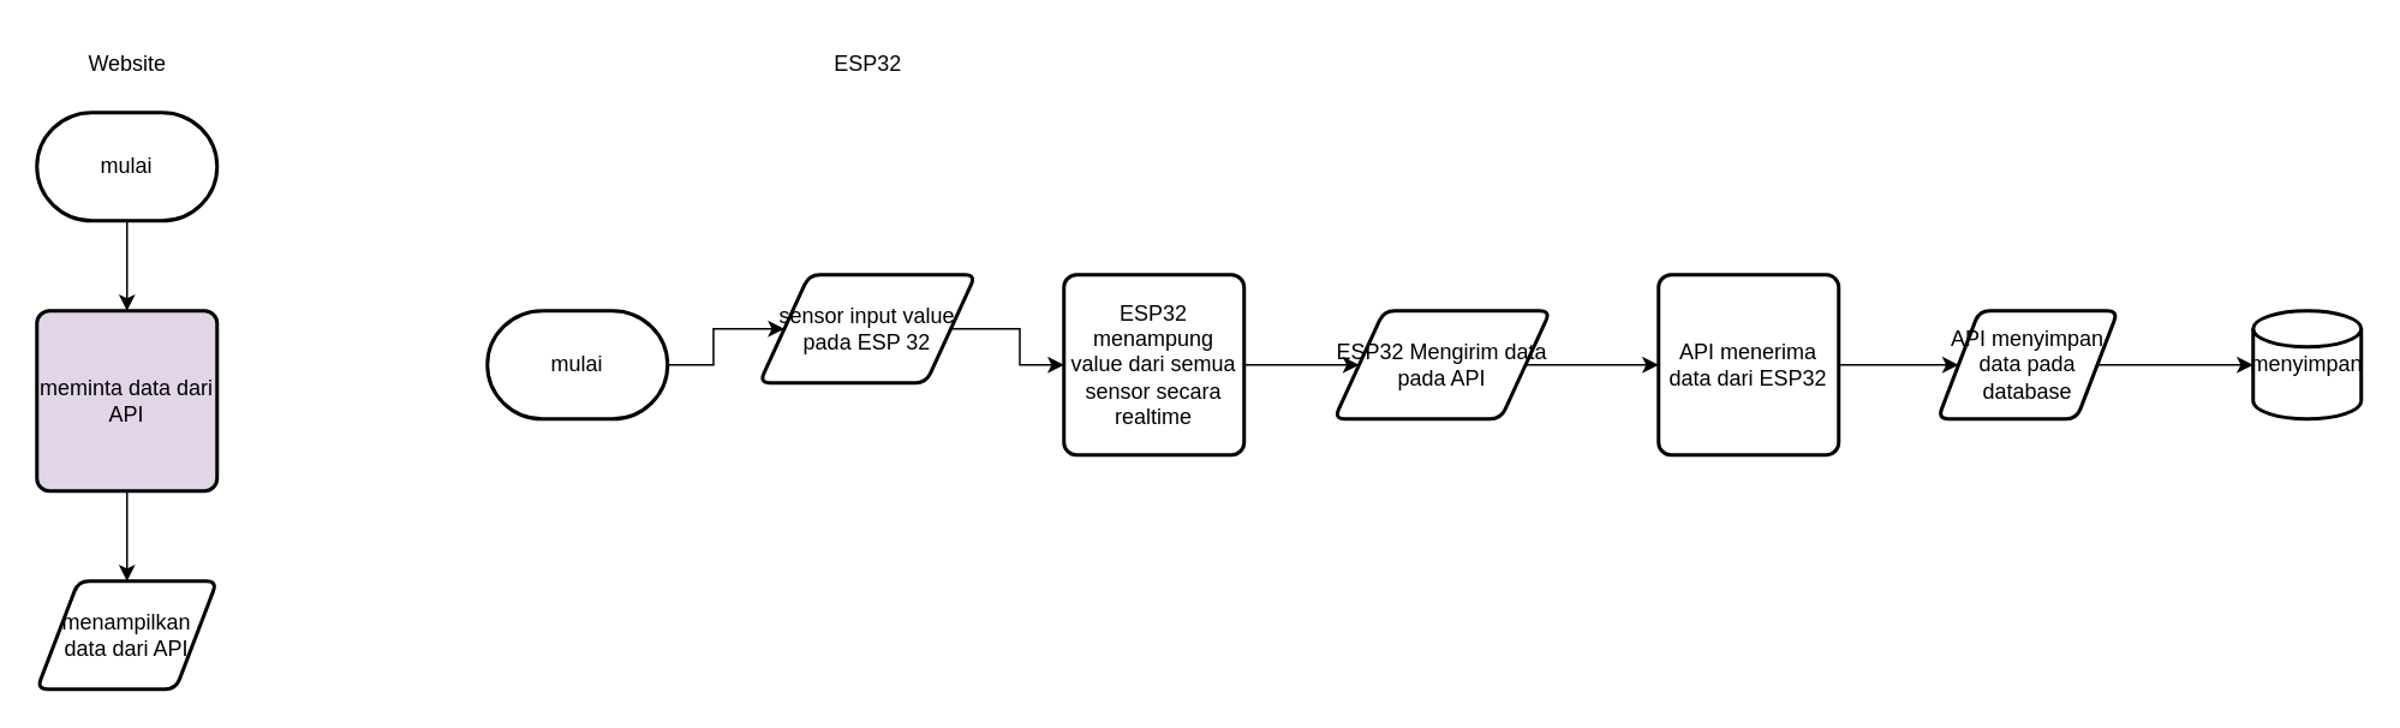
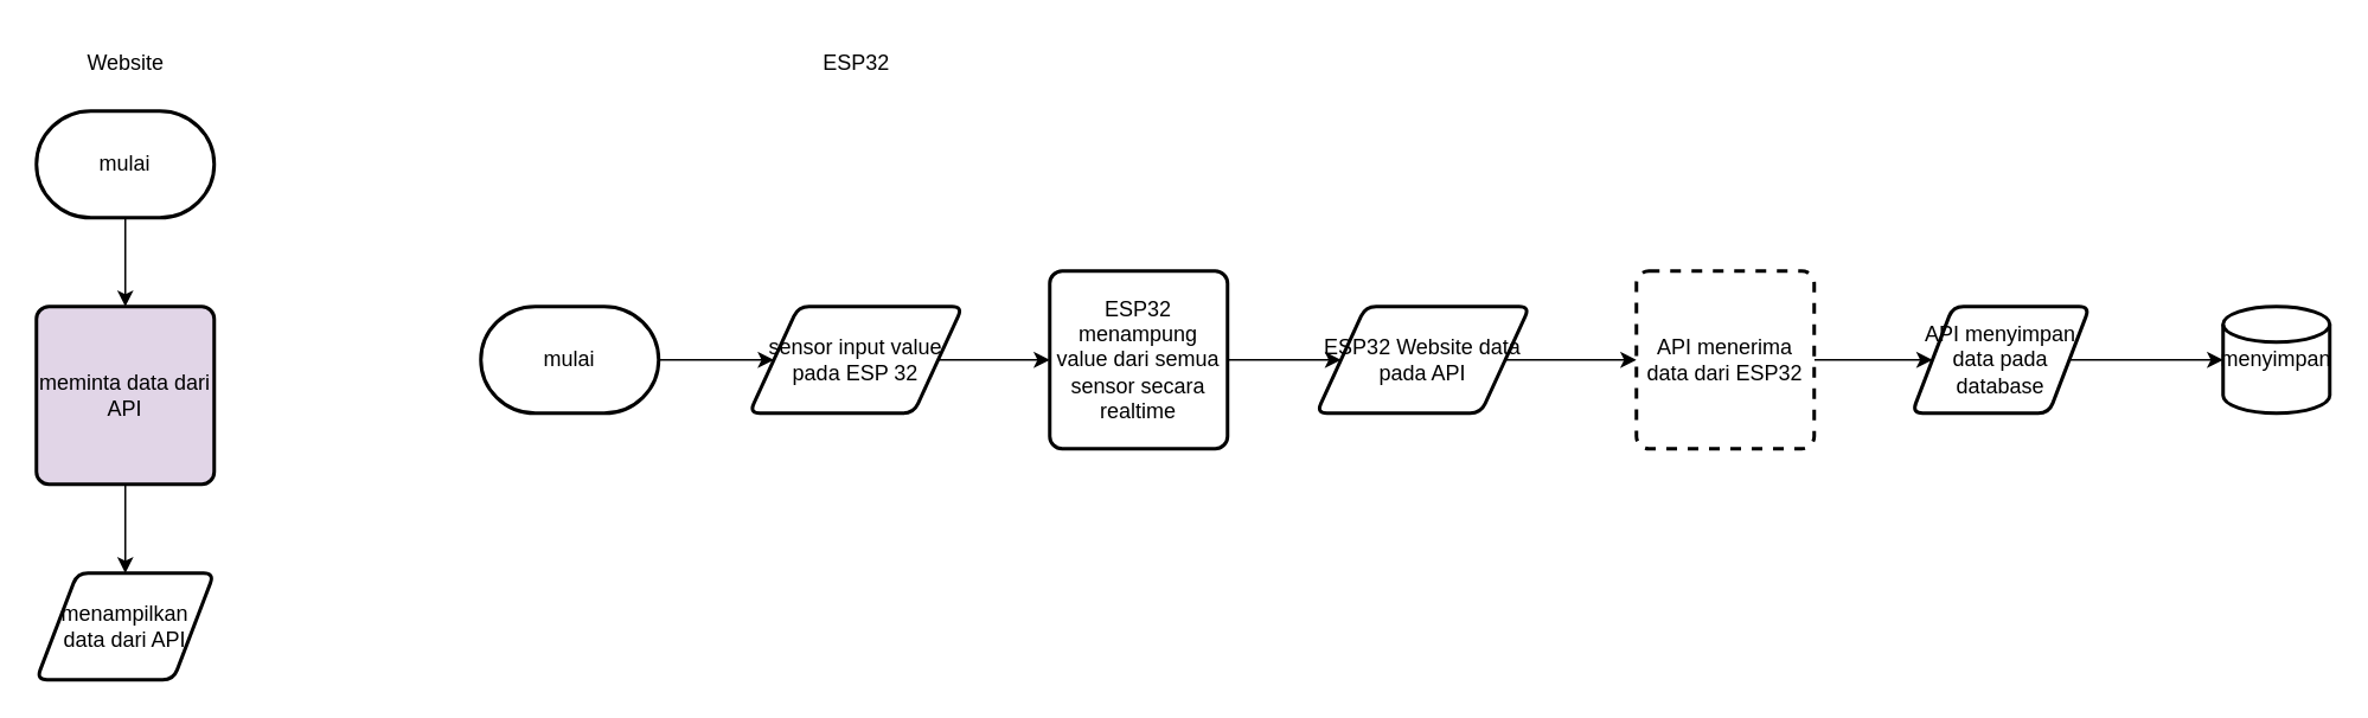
  <mxCell id="0" />
  <mxCell id="1" parent="0" />
  <mxCell id="2" style="edgeStyle=orthogonalEdgeStyle;rounded=0;orthogonalLoop=1;jettySize=auto;html=1;" parent="1" source="3" target="9" edge="1"><mxGeometry relative="1" as="geometry" /></mxCell>
  <mxCell id="3" value="mulai" style="strokeWidth=2;html=1;shape=mxgraph.flowchart.terminator;whiteSpace=wrap;" parent="1" vertex="1"><mxGeometry x="270" y="172" width="100" height="60" as="geometry" /></mxCell>
  <mxCell id="4" style="edgeStyle=orthogonalEdgeStyle;rounded=0;orthogonalLoop=1;jettySize=auto;html=1;" parent="1" source="5" target="7" edge="1"><mxGeometry relative="1" as="geometry" /></mxCell>
  <mxCell id="5" value="ESP32 menampung value dari semua sensor secara realtime" style="rounded=1;whiteSpace=wrap;html=1;absoluteArcSize=1;arcSize=14;strokeWidth=2;" parent="1" vertex="1"><mxGeometry x="590" y="152" width="100" height="100" as="geometry" /></mxCell>
  <mxCell id="6" style="edgeStyle=orthogonalEdgeStyle;rounded=0;orthogonalLoop=1;jettySize=auto;html=1;entryX=0;entryY=0.5;entryDx=0;entryDy=0;" parent="1" source="7" target="11" edge="1"><mxGeometry relative="1" as="geometry" /></mxCell>
- <mxCell id="7" value="ESP32 Mengirim data pada API" style="shape=parallelogram;html=1;strokeWidth=2;perimeter=parallelogramPerimeter;whiteSpace=wrap;rounded=1;arcSize=12;size=0.23;" parent="1" vertex="1"><mxGeometry x="740" y="172" width="120" height="60" as="geometry" /></mxCell>
+ <mxCell id="7" value="ESP32 Website data pada API" style="shape=parallelogram;html=1;strokeWidth=2;perimeter=parallelogramPerimeter;whiteSpace=wrap;rounded=1;arcSize=12;size=0.23;" parent="1" vertex="1"><mxGeometry x="740" y="172" width="120" height="60" as="geometry" /></mxCell>
  <mxCell id="8" style="edgeStyle=orthogonalEdgeStyle;rounded=0;orthogonalLoop=1;jettySize=auto;html=1;" parent="1" source="9" target="5" edge="1"><mxGeometry relative="1" as="geometry" /></mxCell>
- <mxCell id="9" value="sensor input value pada ESP 32" style="shape=parallelogram;html=1;strokeWidth=2;perimeter=parallelogramPerimeter;whiteSpace=wrap;rounded=1;arcSize=12;size=0.23;" parent="1" vertex="1"><mxGeometry x="421" y="152" width="120" height="60" as="geometry" /></mxCell>
+ <mxCell id="9" value="sensor input value pada ESP 32" style="shape=parallelogram;html=1;strokeWidth=2;perimeter=parallelogramPerimeter;whiteSpace=wrap;rounded=1;arcSize=12;size=0.23;" parent="1" vertex="1"><mxGeometry x="421" y="172" width="120" height="60" as="geometry" /></mxCell>
  <mxCell id="10" style="edgeStyle=orthogonalEdgeStyle;rounded=0;orthogonalLoop=1;jettySize=auto;html=1;" parent="1" source="11" target="12" edge="1"><mxGeometry relative="1" as="geometry" /></mxCell>
- <mxCell id="11" value="API menerima data dari ESP32" style="rounded=1;whiteSpace=wrap;html=1;absoluteArcSize=1;arcSize=14;strokeWidth=2;" parent="1" vertex="1"><mxGeometry x="920" y="152" width="100" height="100" as="geometry" /></mxCell>
+ <mxCell id="11" value="API menerima data dari ESP32" style="rounded=1;whiteSpace=wrap;html=1;absoluteArcSize=1;arcSize=14;strokeWidth=2;dashed=1;" parent="1" vertex="1"><mxGeometry x="920" y="152" width="100" height="100" as="geometry" /></mxCell>
  <mxCell id="12" value="API menyimpan data pada database" style="shape=parallelogram;html=1;strokeWidth=2;perimeter=parallelogramPerimeter;whiteSpace=wrap;rounded=1;arcSize=12;size=0.23;" parent="1" vertex="1"><mxGeometry x="1075" y="172" width="100" height="60" as="geometry" /></mxCell>
  <mxCell id="13" value="menyimpan" style="strokeWidth=2;html=1;shape=mxgraph.flowchart.database;whiteSpace=wrap;" parent="1" vertex="1"><mxGeometry x="1250" y="172" width="60" height="60" as="geometry" /></mxCell>
  <mxCell id="14" style="edgeStyle=orthogonalEdgeStyle;rounded=0;orthogonalLoop=1;jettySize=auto;html=1;entryX=0.5;entryY=0;entryDx=0;entryDy=0;" parent="1" source="15" target="19" edge="1"><mxGeometry relative="1" as="geometry" /></mxCell>
  <mxCell id="15" value="mulai" style="strokeWidth=2;html=1;shape=mxgraph.flowchart.terminator;whiteSpace=wrap;" parent="1" vertex="1"><mxGeometry x="20" y="62" width="100" height="60" as="geometry" /></mxCell>
  <mxCell id="16" value="ESP32" style="text;html=1;align=center;verticalAlign=middle;resizable=0;points=[];autosize=1;strokeColor=none;fillColor=none;" parent="1" vertex="1"><mxGeometry x="451" y="20" width="60" height="30" as="geometry" /></mxCell>
  <mxCell id="17" value="Website" style="text;html=1;align=center;verticalAlign=middle;resizable=0;points=[];autosize=1;strokeColor=none;fillColor=none;" parent="1" vertex="1"><mxGeometry x="35" y="20" width="70" height="30" as="geometry" /></mxCell>
  <mxCell id="18" style="edgeStyle=orthogonalEdgeStyle;rounded=0;orthogonalLoop=1;jettySize=auto;html=1;entryX=0.5;entryY=0;entryDx=0;entryDy=0;" parent="1" source="19" target="20" edge="1"><mxGeometry relative="1" as="geometry" /></mxCell>
  <mxCell id="19" value="meminta data dari API" style="rounded=1;whiteSpace=wrap;html=1;absoluteArcSize=1;arcSize=14;strokeWidth=2;fillColor=#e1d5e7;" parent="1" vertex="1"><mxGeometry x="20" y="172" width="100" height="100" as="geometry" /></mxCell>
  <mxCell id="20" value="menampilkan data dari API" style="shape=parallelogram;html=1;strokeWidth=2;perimeter=parallelogramPerimeter;whiteSpace=wrap;rounded=1;arcSize=12;size=0.23;" parent="1" vertex="1"><mxGeometry x="20" y="322" width="100" height="60" as="geometry" /></mxCell>
  <mxCell id="21" style="edgeStyle=orthogonalEdgeStyle;rounded=0;orthogonalLoop=1;jettySize=auto;html=1;exitX=1;exitY=0.5;exitDx=0;exitDy=0;entryX=0;entryY=0.5;entryDx=0;entryDy=0;entryPerimeter=0;" edge="1" parent="1" source="12" target="13"><mxGeometry relative="1" as="geometry" /></mxCell>
